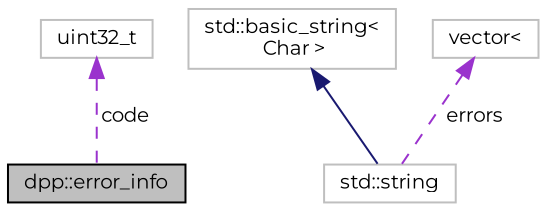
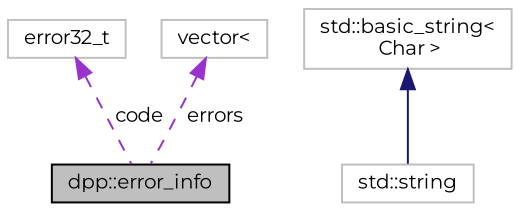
  digraph {
    fontname=Montserrat
    node [color=grey75 fontname=Montserrat fontsize=10 shape=record]
    edge [color=darkorchid3 dir=back fontname=Montserrat fontsize=10 labelfontname=Helvetica labelfontsize=10 style=dashed]
    n1 [color=black fillcolor=grey75 fontcolor=black height=0.2 label="dpp::error_info" style=filled width=0.4]
-   n2 [height=0.2 label=uint32_t width=0.4]
+   n2 [height=0.2 label=error32_t width=0.4]
    n3 [height=0.2 label="std::string" width=0.4]
    n4 [height=0.2 label="std::basic_string\<\l Char \>" width=0.4]
    n5 [height=0.2 label="vector\<" width=0.4]
    n2 -> n1 [label=" code"]
    n4 -> n3 [color=midnightblue style=solid]
-   n5 -> n3 [label=" errors"]
+   n5 -> n1 [label=" errors"]
  }
